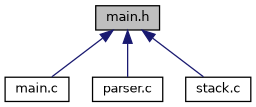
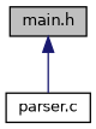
  digraph {
    node [color=black fillcolor=white fontname=Helvetica fontsize=10 shape=record style=filled]
    edge [color=midnightblue dir=back fontname=Helvetica fontsize=10 labelfontname=Helvetica labelfontsize=10 style=solid]
    n1 [fillcolor=grey75 fontcolor=black height=0.2 label="main.h" width=0.4]
-   n2 [height=0.2 label="main.c" width=0.4]
    n3 [height=0.2 label="parser.c" width=0.4]
-   n4 [height=0.2 label="stack.c" width=0.4]
-   n1 -> n2
    n1 -> n3
-   n1 -> n4
  }
